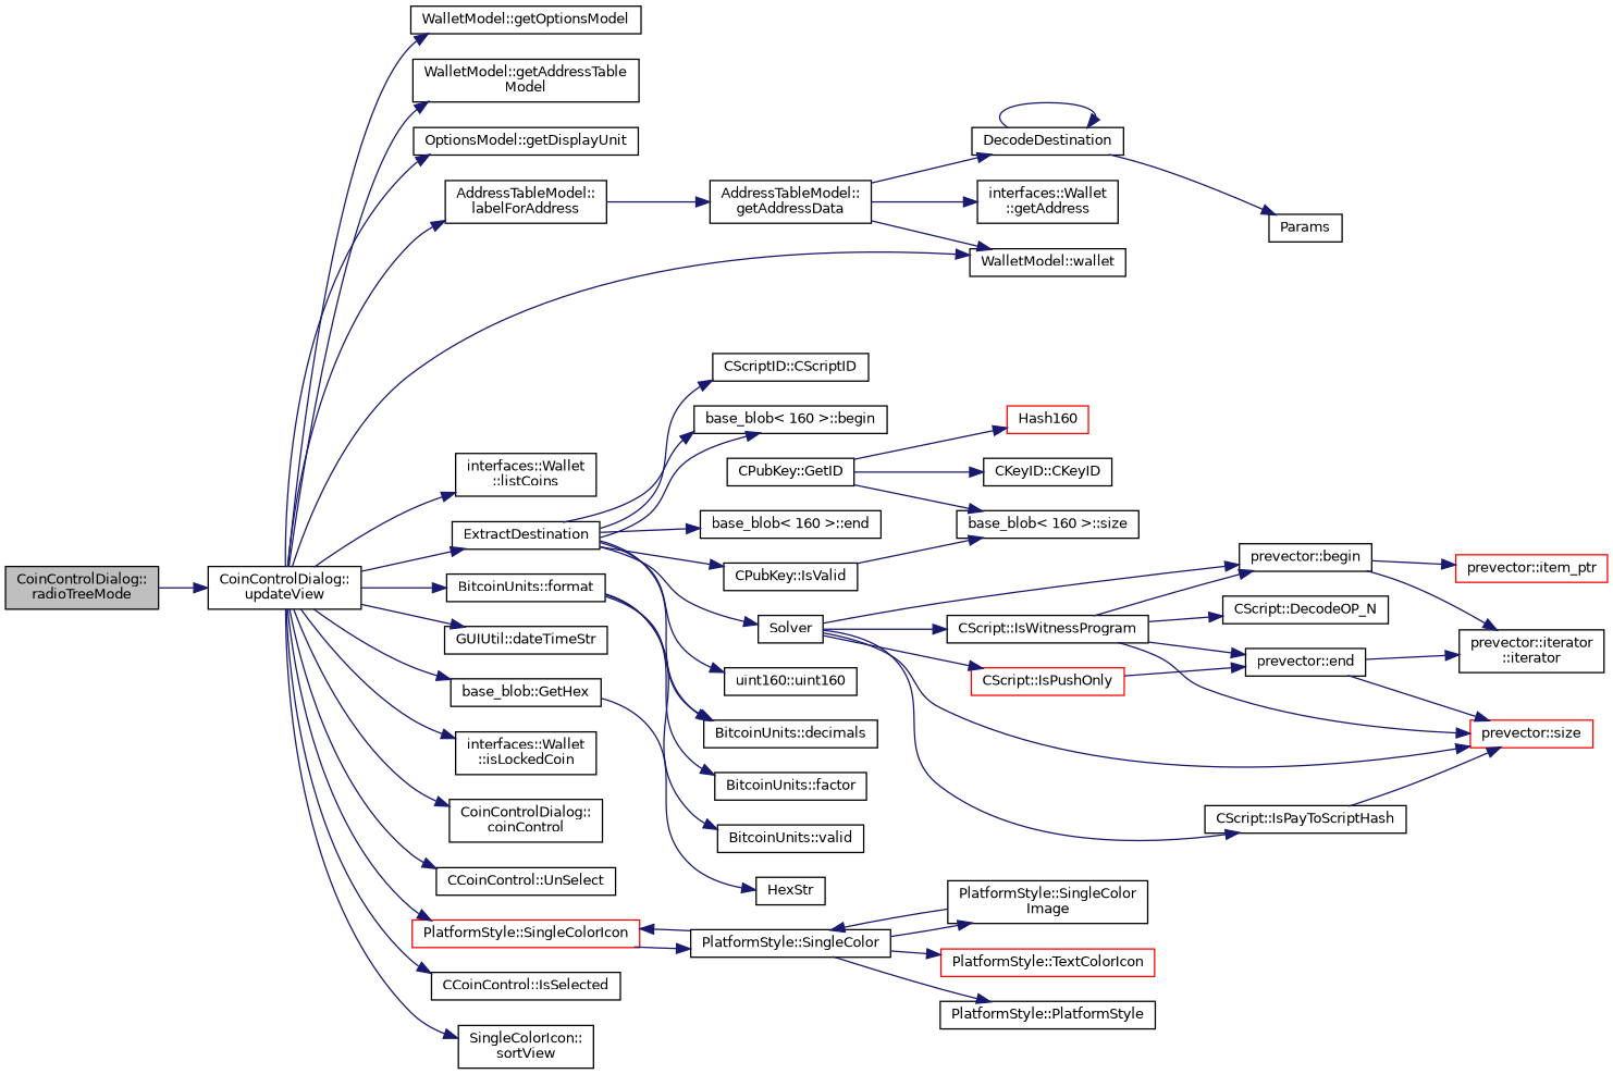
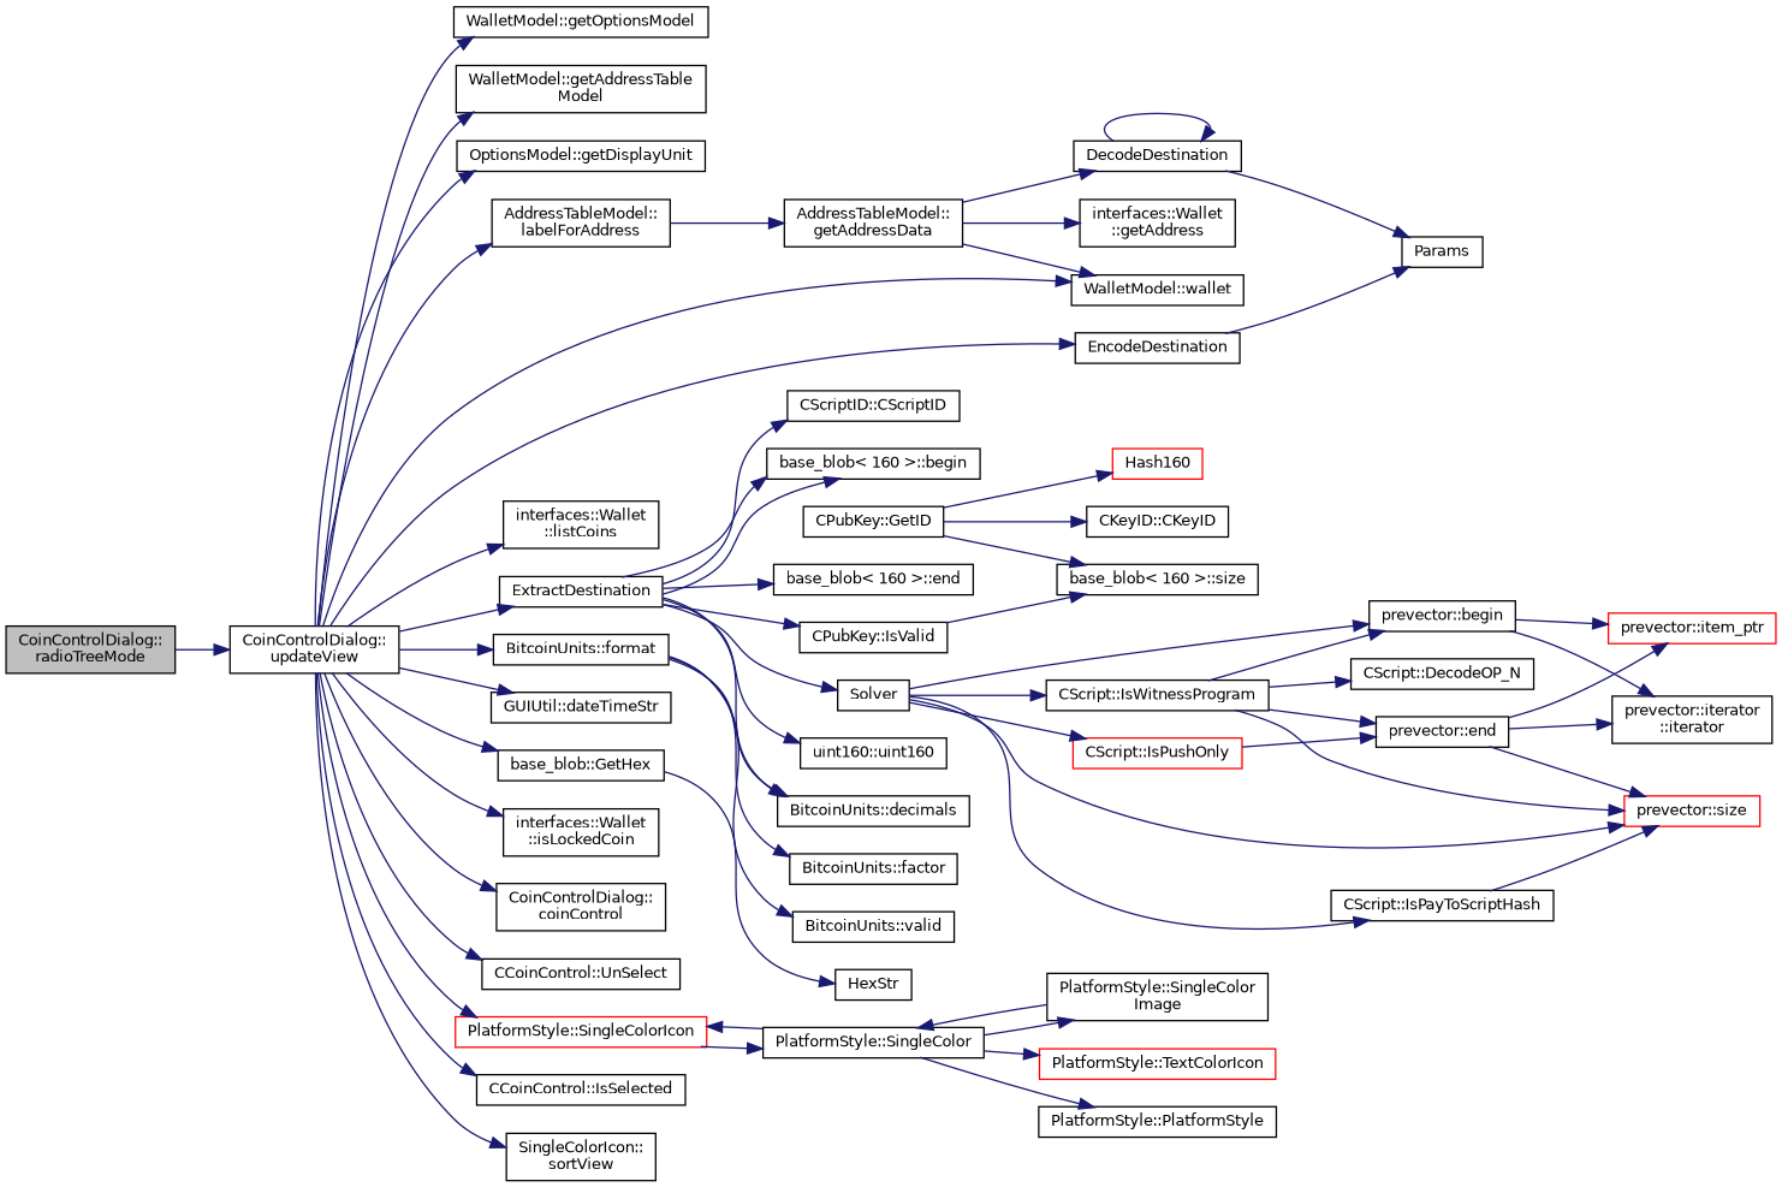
  digraph {
    rankdir=LR
    node [color=black fillcolor=white fontname=Helvetica fontsize=10 shape=record style=filled]
    edge [color=midnightblue fontname=Helvetica fontsize=10 labelfontname=Helvetica labelfontsize=10 style=solid]
    n1 [fillcolor=grey75 fontcolor=black height=0.2 label="CoinControlDialog::\lradioTreeMode" width=0.4]
    n2 [height=0.2 label="CoinControlDialog::\lupdateView" width=0.4]
    n3 [height=0.2 label="WalletModel::getOptionsModel" width=0.4]
    n4 [height=0.2 label="WalletModel::getAddressTable\lModel" width=0.4]
    n5 [height=0.2 label="OptionsModel::getDisplayUnit" width=0.4]
    n6 [height=0.2 label="WalletModel::wallet" width=0.4]
    n7 [height=0.2 label="interfaces::Wallet\l::listCoins" width=0.4]
+   n8 [height=0.2 label=EncodeDestination width=0.4]
    n9 [height=0.2 label="AddressTableModel::\llabelForAddress" width=0.4]
    n10 [height=0.2 label=ExtractDestination width=0.4]
    n11 [height=0.2 label="BitcoinUnits::format" width=0.4]
    n12 [height=0.2 label="GUIUtil::dateTimeStr" width=0.4]
    n13 [height=0.2 label="base_blob::GetHex" width=0.4]
    n14 [height=0.2 label="interfaces::Wallet\l::isLockedCoin" width=0.4]
    n15 [height=0.2 label="CoinControlDialog::\lcoinControl" width=0.4]
    n16 [height=0.2 label="CCoinControl::UnSelect" width=0.4]
    n17 [color=red height=0.2 label="PlatformStyle::SingleColorIcon" width=0.4]
    n18 [height=0.2 label="CCoinControl::IsSelected" width=0.4]
    n19 [height=0.2 label="SingleColorIcon::\lsortView" width=0.4]
    n20 [height=0.2 label=Params width=0.4]
    n21 [height=0.2 label="AddressTableModel::\lgetAddressData" width=0.4]
    n22 [height=0.2 label=Solver width=0.4]
    n23 [height=0.2 label="CPubKey::IsValid" width=0.4]
    n24 [height=0.2 label="uint160::uint160" width=0.4]
    n25 [height=0.2 label="CScriptID::CScriptID" width=0.4]
    n26 [height=0.2 label="base_blob\< 160 \>::begin" width=0.4]
    n27 [height=0.2 label="base_blob\< 160 \>::end" width=0.4]
    n28 [height=0.2 label="BitcoinUnits::decimals" width=0.4]
    n29 [height=0.2 label="BitcoinUnits::valid" width=0.4]
    n30 [height=0.2 label="BitcoinUnits::factor" width=0.4]
    n31 [height=0.2 label=HexStr width=0.4]
    n32 [height=0.2 label="PlatformStyle::SingleColor" width=0.4]
    n33 [height=0.2 label=DecodeDestination width=0.4]
    n34 [height=0.2 label="interfaces::Wallet\l::getAddress" width=0.4]
    n35 [height=0.2 label="CScript::IsPayToScriptHash" width=0.4]
    n36 [color=red height=0.2 label="prevector::size" width=0.4]
    n37 [height=0.2 label="prevector::begin" width=0.4]
    n38 [height=0.2 label="CScript::IsWitnessProgram" width=0.4]
    n39 [color=red height=0.2 label="CScript::IsPushOnly" width=0.4]
    n40 [height=0.2 label="base_blob\< 160 \>::size" width=0.4]
    n41 [height=0.2 label="CPubKey::GetID" width=0.4]
    n42 [height=0.2 label="CKeyID::CKeyID" width=0.4]
    n43 [color=red height=0.2 label=Hash160 width=0.4]
    n44 [height=0.2 label="prevector::iterator\l::iterator" width=0.4]
    n45 [color=red height=0.2 label="prevector::item_ptr" width=0.4]
    n46 [height=0.2 label="CScript::DecodeOP_N" width=0.4]
    n47 [height=0.2 label="prevector::end" width=0.4]
    n48 [height=0.2 label="PlatformStyle::SingleColor\lImage" width=0.4]
    n49 [color=red height=0.2 label="PlatformStyle::TextColorIcon" width=0.4]
    n50 [height=0.2 label="PlatformStyle::PlatformStyle" width=0.4]
    n1 -> n2
    n2 -> n3
    n2 -> n4
    n2 -> n5
    n2 -> n6
    n2 -> n7
+   n2 -> n8
    n2 -> n9
    n2 -> n10
    n2 -> n11
    n2 -> n12
    n2 -> n13
    n2 -> n14
    n2 -> n15
    n2 -> n16
    n2 -> n17
    n2 -> n18
    n2 -> n19
+   n8 -> n20
    n9 -> n21
    n10 -> n22
    n10 -> n23
    n10 -> n24
    n10 -> n25
    n10 -> n26
    n10 -> n26
    n10 -> n27
    n10 -> n28
    n11 -> n28
    n11 -> n29
    n11 -> n30
    n13 -> n31
    n17 -> n32
    n21 -> n6
    n21 -> n33
    n21 -> n34
    n22 -> n35
    n22 -> n36
    n22 -> n37
    n22 -> n38
    n22 -> n39
    n23 -> n40
    n32 -> n17
    n32 -> n48
    n32 -> n49
    n32 -> n50
    n33 -> n20
    n33 -> n33
    n35 -> n36
    n37 -> n44
    n37 -> n45
    n38 -> n36
    n38 -> n37
    n38 -> n46
    n38 -> n47
    n39 -> n47
    n41 -> n40
    n41 -> n42
    n41 -> n43
    n47 -> n36
    n47 -> n44
+   n47 -> n45
    n48 -> n32
  }
